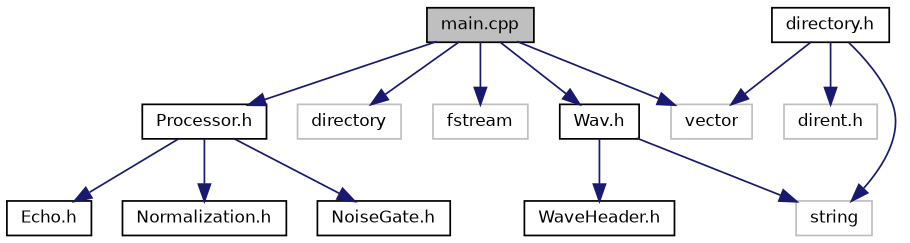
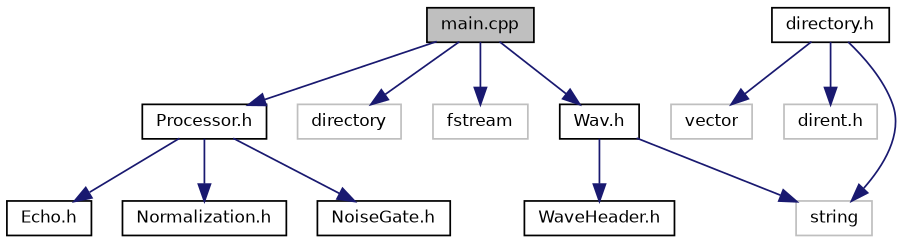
  digraph {
    node [color=black fillcolor=white fontname=Helvetica fontsize=10 shape=record style=filled]
    edge [color=midnightblue fontname=Helvetica fontsize=10 labelfontname=Helvetica labelfontsize=10 style=solid]
    n1 [fillcolor=grey75 fontcolor=black height=0.2 label="main.cpp" width=0.4]
    n2 [color=grey75 height=0.2 label=directory width=0.4]
    n3 [color=grey75 height=0.2 label=vector width=0.4]
    n4 [color=grey75 height=0.2 label=fstream width=0.4]
    n5 [height=0.2 label="Wav.h" width=0.4]
    n6 [height=0.2 label="Processor.h" width=0.4]
    n7 [height=0.2 label="WaveHeader.h" width=0.4]
    n8 [color=grey75 height=0.2 label=string width=0.4]
    n9 [height=0.2 label="directory.h" width=0.4]
    n10 [color=grey75 height=0.2 label="dirent.h" width=0.4]
    n11 [height=0.2 label="Echo.h" width=0.4]
    n12 [height=0.2 label="Normalization.h" width=0.4]
    n13 [height=0.2 label="NoiseGate.h" width=0.4]
    n1 -> n2
-   n1 -> n3
    n1 -> n4
    n1 -> n5
    n1 -> n6
    n5 -> n7
    n5 -> n8
    n6 -> n11
    n6 -> n12
    n6 -> n13
    n9 -> n3
    n9 -> n8
    n9 -> n10
  }
